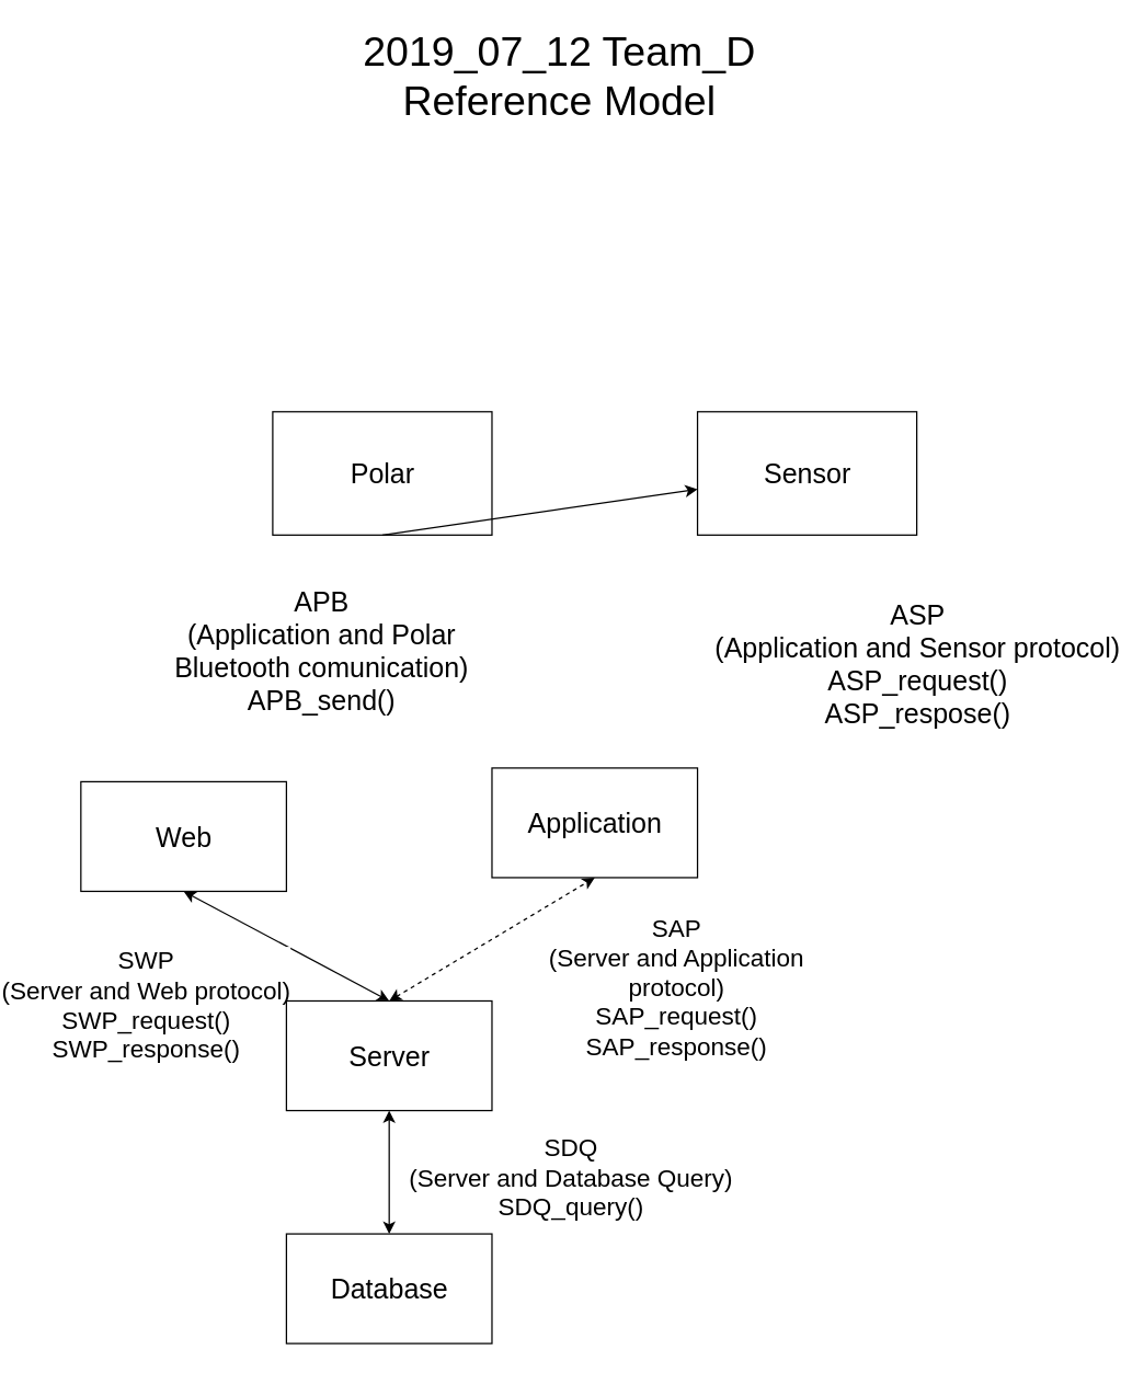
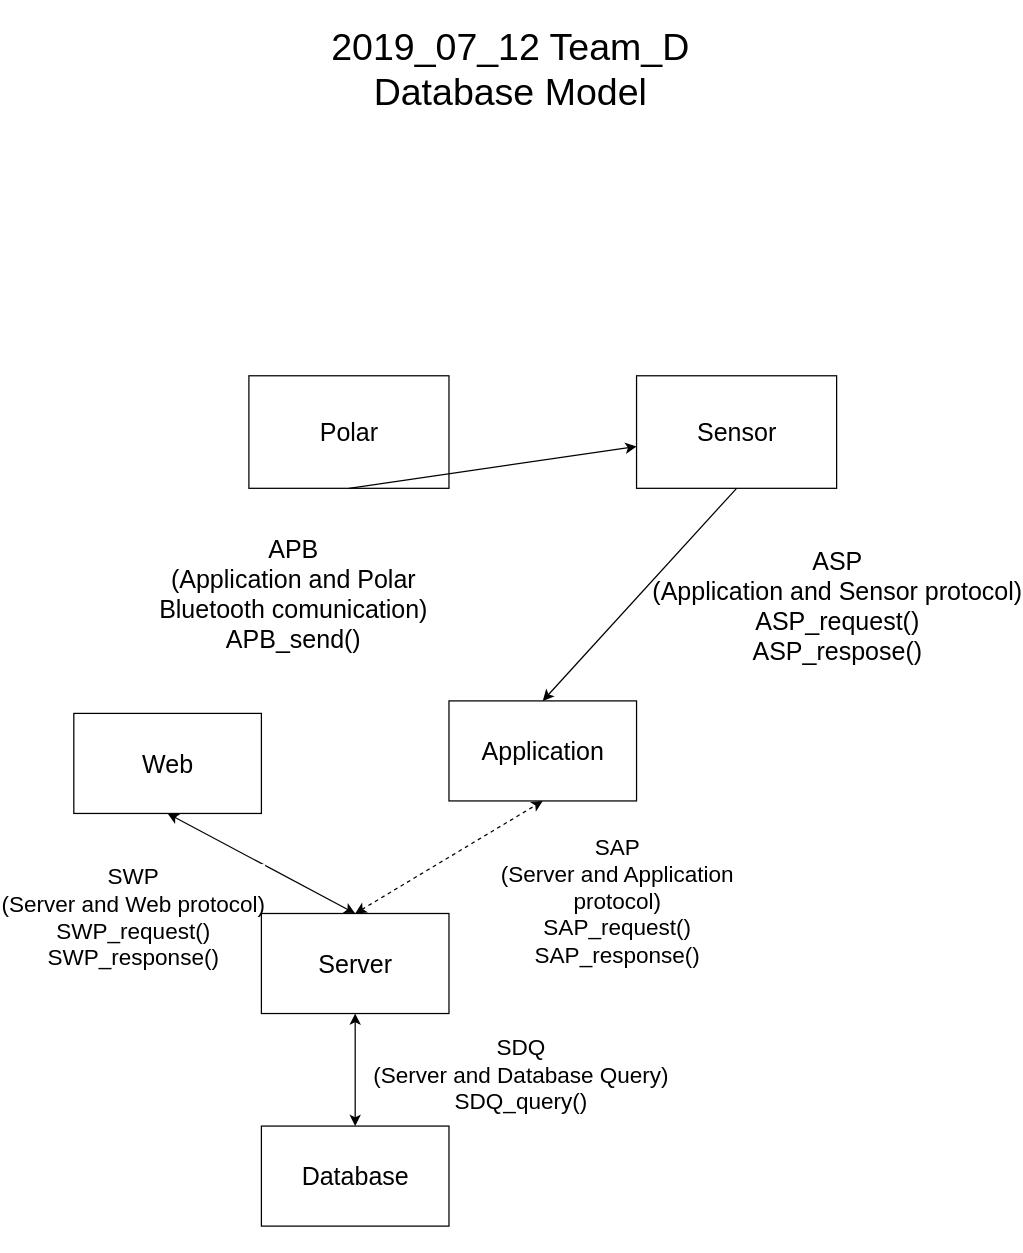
  <mxCell id="0" />
  <mxCell id="1" parent="0" />
- <mxCell id="2" value="2019_07_12 Team_D&lt;br&gt;Reference Model" style="text;html=1;strokeColor=none;fillColor=none;align=center;verticalAlign=middle;whiteSpace=wrap;rounded=0;fontSize=30;" parent="1" vertex="1"><mxGeometry x="190" y="20" width="360" height="70" as="geometry" /></mxCell>
+ <mxCell id="2" value="2019_07_12 Team_D&lt;br&gt;Database Model" style="text;html=1;strokeColor=none;fillColor=none;align=center;verticalAlign=middle;whiteSpace=wrap;rounded=0;fontSize=30;" parent="1" vertex="1"><mxGeometry x="190" y="20" width="360" height="70" as="geometry" /></mxCell>
  <mxCell id="3" value="" style="endArrow=classic;startArrow=classic;html=1;fontSize=30;exitX=0.5;exitY=1;exitDx=0;exitDy=0;entryX=0.5;entryY=0;entryDx=0;entryDy=0;" parent="1" source="11" target="12" edge="1"><mxGeometry width="50" height="50" relative="1" as="geometry"><mxPoint x="222.912" y="839.529" as="sourcePoint" /><mxPoint x="353.5" y="839.529" as="targetPoint" /></mxGeometry></mxCell>
  <mxCell id="4" value="SDQ&lt;br&gt;(Server and Database Query)&lt;br&gt;SDQ_query()" style="text;html=1;resizable=0;points=[];align=center;verticalAlign=middle;labelBackgroundColor=#ffffff;fontSize=18;" parent="3" vertex="1" connectable="0"><mxGeometry x="0.321" y="-4" relative="1" as="geometry"><mxPoint x="136" y="-9.5" as="offset" /></mxGeometry></mxCell>
  <mxCell id="5" value="" style="endArrow=classic;startArrow=classic;html=1;fontSize=30;entryX=0.5;entryY=0;entryDx=0;entryDy=0;exitX=0.5;exitY=1;exitDx=0;exitDy=0;" parent="1" source="10" target="11" edge="1"><mxGeometry width="50" height="50" relative="1" as="geometry"><mxPoint x="36.588" y="790.529" as="sourcePoint" /><mxPoint x="195.412" y="650.529" as="targetPoint" /></mxGeometry></mxCell>
  <mxCell id="6" value="SWP&lt;br&gt;(Server and Web protocol)&lt;br&gt;SWP_request()&lt;br&gt;SWP_response()" style="text;html=1;resizable=0;points=[];align=center;verticalAlign=middle;labelBackgroundColor=#ffffff;fontSize=18;" parent="5" vertex="1" connectable="0"><mxGeometry x="0.298" y="2" relative="1" as="geometry"><mxPoint x="-126.5" y="33" as="offset" /></mxGeometry></mxCell>
  <mxCell id="7" value="SAP&lt;br&gt;(Server and Application&lt;br&gt;&amp;nbsp;protocol)&amp;nbsp;&lt;br&gt;SAP_request()&lt;br&gt;SAP_response()" style="endArrow=classic;startArrow=classic;html=1;fontSize=18;entryX=0.5;entryY=1;entryDx=0;entryDy=0;exitX=0.5;exitY=0;exitDx=0;exitDy=0;dashed=1;" parent="1" source="11" target="9" edge="1"><mxGeometry x="1" y="-100" width="50" height="50" relative="1" as="geometry"><mxPoint x="195" y="650" as="sourcePoint" /><mxPoint x="-23.412" y="504.647" as="targetPoint" /><Array as="points" /><mxPoint x="8" y="-5" as="offset" /></mxGeometry></mxCell>
  <mxCell id="8" value="Sensor" style="rounded=0;whiteSpace=wrap;html=1;fontSize=20;" vertex="1" parent="1"><mxGeometry x="470.5" y="300" width="160" height="90" as="geometry" /></mxCell>
  <mxCell id="9" value="Application" style="rounded=0;whiteSpace=wrap;html=1;fontSize=20;" vertex="1" parent="1"><mxGeometry x="320.5" y="560" width="150" height="80" as="geometry" /></mxCell>
  <mxCell id="10" value="Web" style="rounded=0;whiteSpace=wrap;html=1;fontSize=20;" vertex="1" parent="1"><mxGeometry x="20.5" y="570" width="150" height="80" as="geometry" /></mxCell>
  <mxCell id="11" value="Server" style="rounded=0;whiteSpace=wrap;html=1;fontSize=20;" vertex="1" parent="1"><mxGeometry x="170.5" y="730" width="150" height="80" as="geometry" /></mxCell>
  <mxCell id="12" value="Database" style="rounded=0;whiteSpace=wrap;html=1;fontSize=20;" vertex="1" parent="1"><mxGeometry x="170.5" y="900" width="150" height="80" as="geometry" /></mxCell>
  <mxCell id="13" value="APB&lt;br&gt;(Application and Polar&lt;br&gt;Bluetooth comunication)&lt;br&gt;APB_send()" style="text;html=1;fontSize=20;align=center;" vertex="1" parent="1"><mxGeometry x="76" y="420" width="240" height="35" as="geometry" /></mxCell>
+ <mxCell id="14" value="" style="endArrow=classic;html=1;fontSize=20;exitX=0.5;exitY=1;exitDx=0;exitDy=0;entryX=0.5;entryY=0;entryDx=0;entryDy=0;" edge="1" parent="1" source="8" target="9"><mxGeometry width="50" height="50" relative="1" as="geometry"><mxPoint x="21" y="345" as="sourcePoint" /><mxPoint x="71" y="295" as="targetPoint" /></mxGeometry></mxCell>
  <mxCell id="15" value="Polar" style="rounded=0;whiteSpace=wrap;html=1;fontSize=20;" vertex="1" parent="1"><mxGeometry x="160.5" y="300" width="160" height="90" as="geometry" /></mxCell>
  <mxCell id="16" value="" style="endArrow=classic;html=1;fontSize=20;exitX=0.5;exitY=1;exitDx=0;exitDy=0;" edge="1" parent="1" source="15" target="8"><mxGeometry width="50" height="50" relative="1" as="geometry"><mxPoint x="-49" y="350" as="sourcePoint" /><mxPoint x="56" y="465" as="targetPoint" /></mxGeometry></mxCell>
  <mxCell id="17" value="ASP&lt;br&gt;(Application and Sensor protocol)&lt;br&gt;ASP_request()&lt;br&gt;ASP_respose()" style="text;html=1;fontSize=20;align=center;" vertex="1" parent="1"><mxGeometry x="515.5" y="430" width="230" height="100" as="geometry" /></mxCell>
